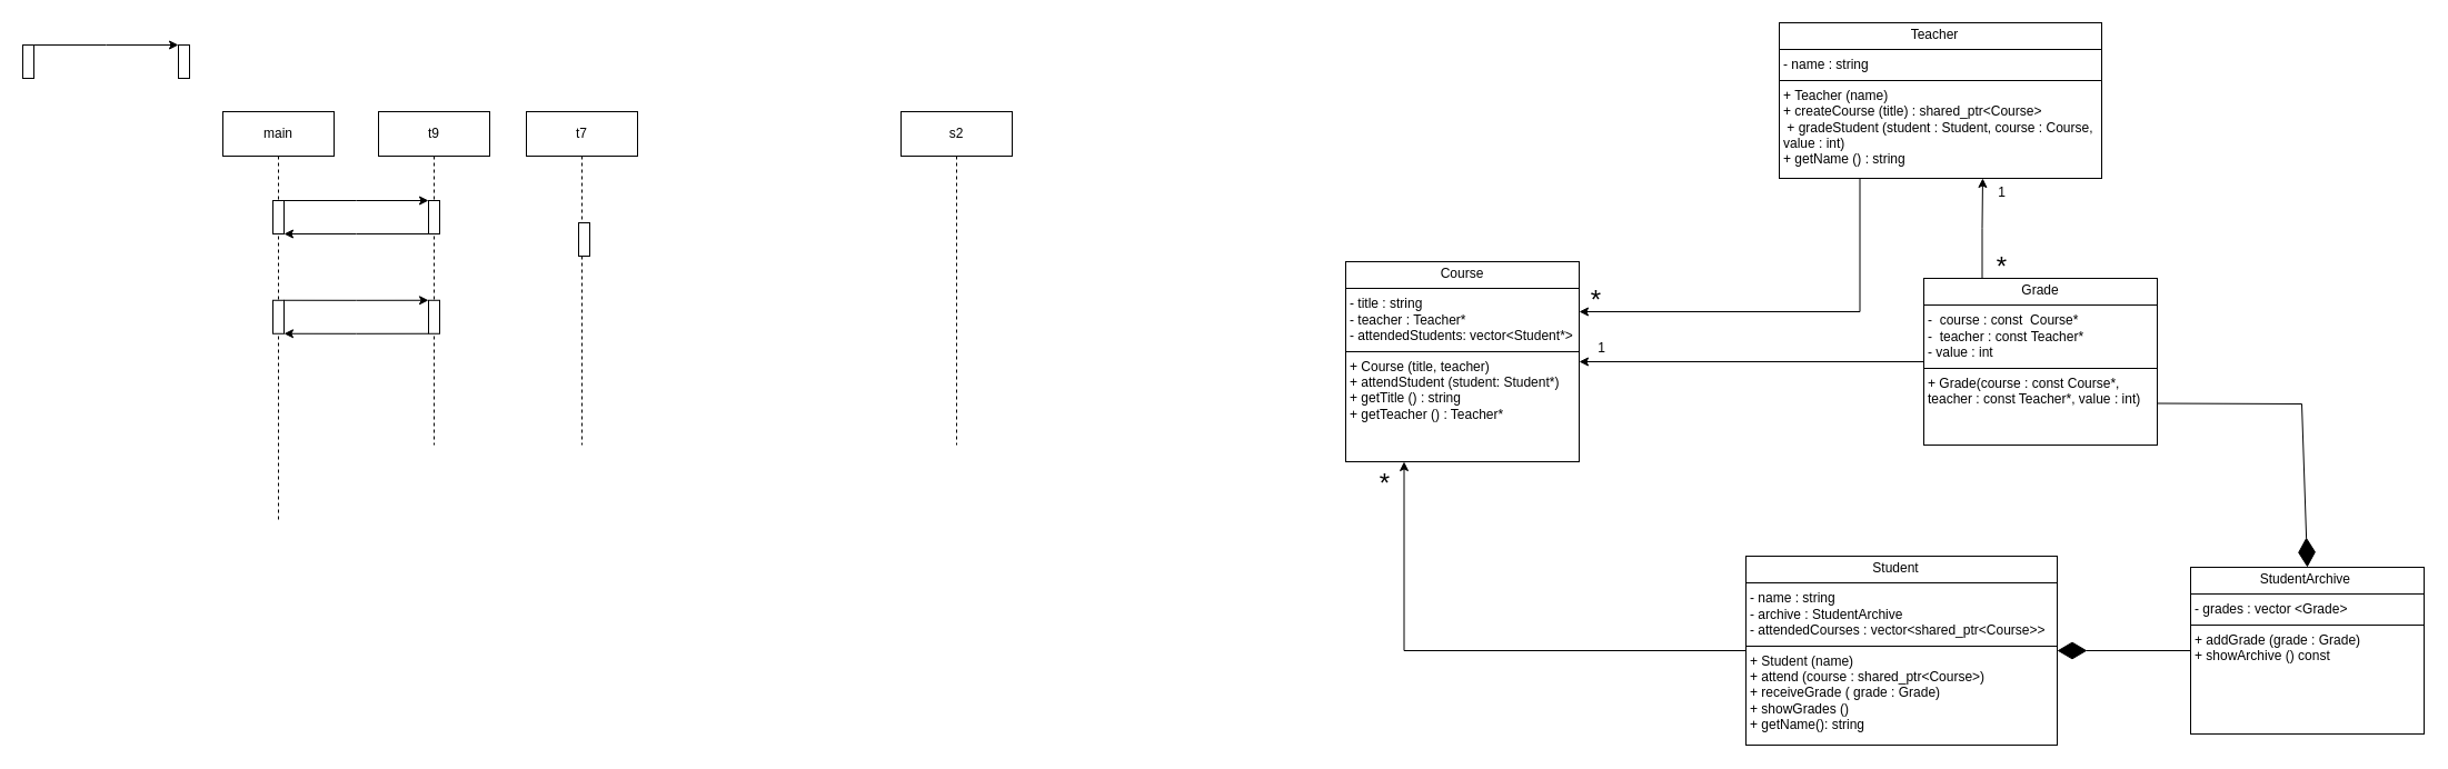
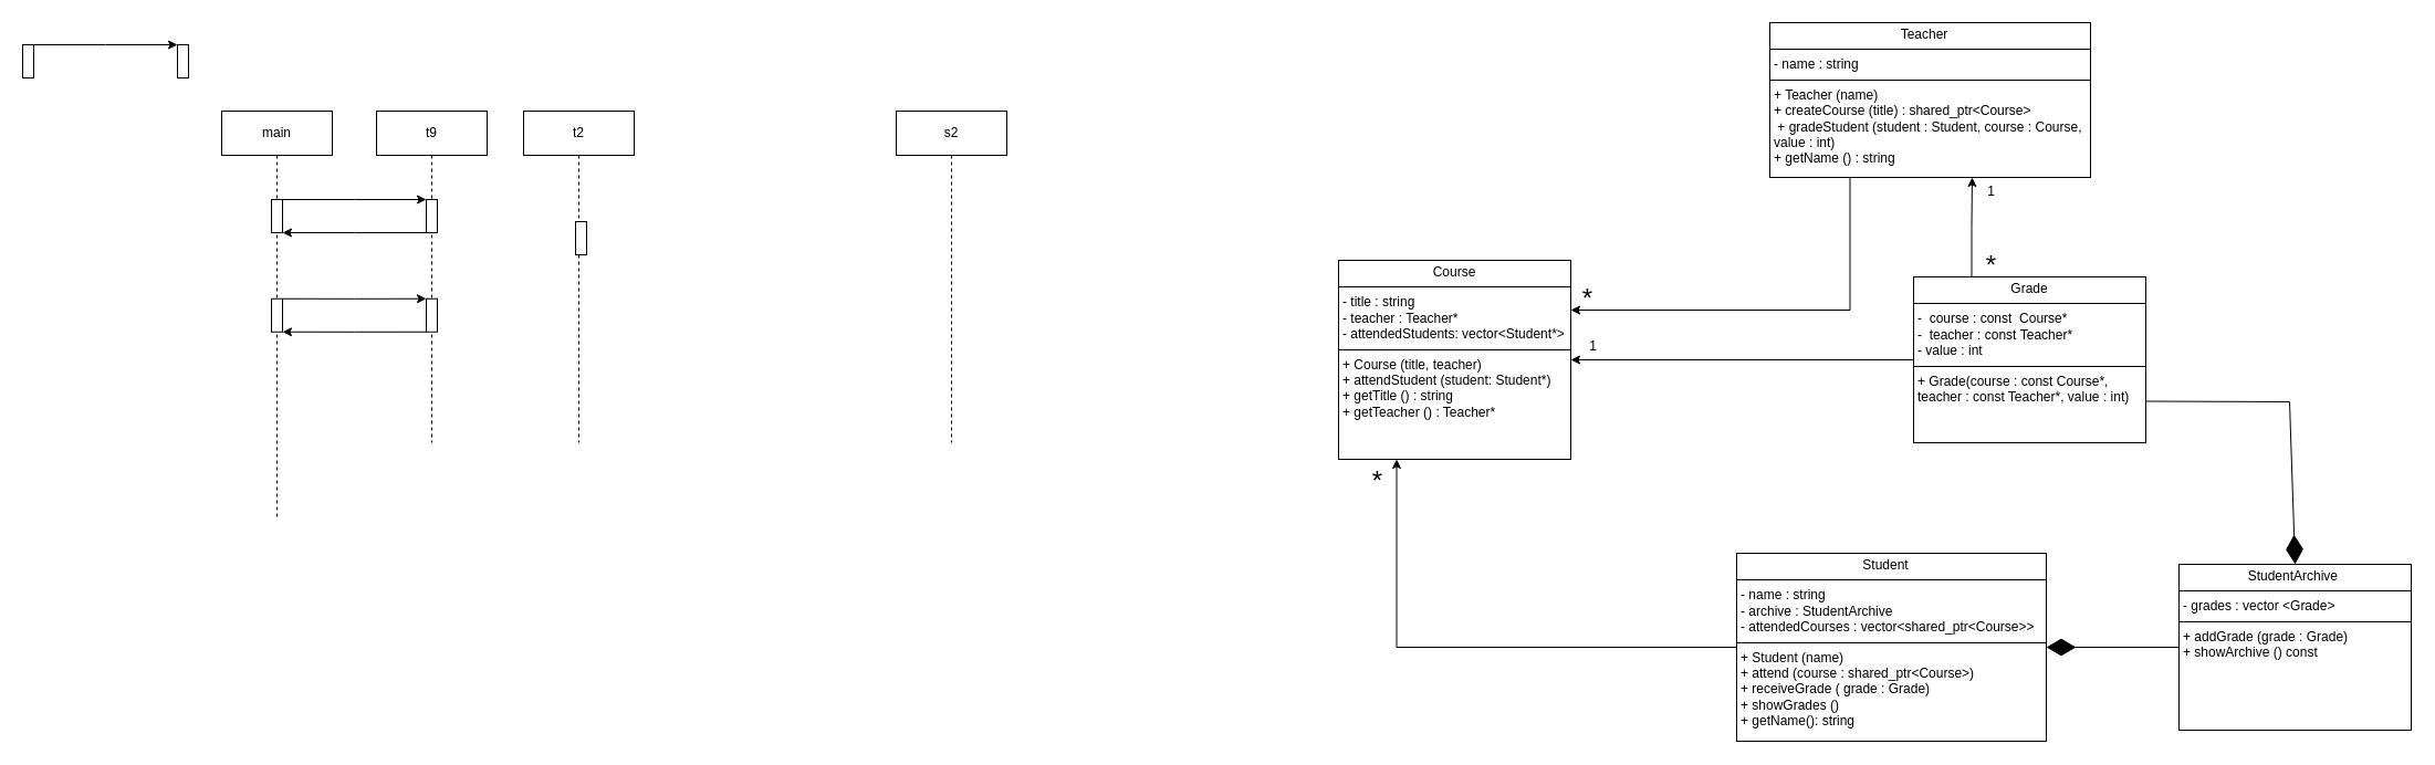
  <mxCell id="0" />
  <mxCell id="1" parent="0" />
  <mxCell id="2" value="&lt;p style=&quot;margin:0px;margin-top:4px;text-align:center;&quot;&gt;Course&lt;/p&gt;&lt;hr size=&quot;1&quot; style=&quot;border-style:solid;&quot;&gt;&lt;p style=&quot;margin:0px;margin-left:4px;&quot;&gt;- title : string&lt;/p&gt;&lt;p style=&quot;margin:0px;margin-left:4px;&quot;&gt;- teacher : Teacher*&lt;br&gt;- attendedStudents: vector&amp;lt;Student*&amp;gt;&lt;/p&gt;&lt;hr size=&quot;1&quot; style=&quot;border-style:solid;&quot;&gt;&lt;p style=&quot;margin:0px;margin-left:4px;&quot;&gt;+ Course (title, teacher)&lt;br&gt;+ attendStudent (student: Student*)&lt;/p&gt;&lt;p style=&quot;margin:0px;margin-left:4px;&quot;&gt;+ getTitle () : string&lt;/p&gt;&lt;p style=&quot;margin:0px;margin-left:4px;&quot;&gt;+ getTeacher () : Teacher*&amp;nbsp;&lt;/p&gt;" style="verticalAlign=top;align=left;overflow=fill;html=1;whiteSpace=wrap;" vertex="1" parent="1"><mxGeometry x="1210" y="235" width="210" height="180" as="geometry" /></mxCell>
  <mxCell id="3" style="edgeStyle=orthogonalEdgeStyle;rounded=0;orthogonalLoop=1;jettySize=auto;html=1;exitX=0;exitY=0.5;exitDx=0;exitDy=0;entryX=1;entryY=0.5;entryDx=0;entryDy=0;" edge="1" parent="1" source="4" target="2"><mxGeometry relative="1" as="geometry" /></mxCell>
  <mxCell id="4" value="&lt;p style=&quot;margin:0px;margin-top:4px;text-align:center;&quot;&gt;Grade&lt;/p&gt;&lt;hr size=&quot;1&quot; style=&quot;border-style:solid;&quot;&gt;&lt;p style=&quot;margin:0px;margin-left:4px;&quot;&gt;-&amp;nbsp; course :&amp;nbsp;&lt;span style=&quot;background-color: transparent; color: light-dark(rgb(0, 0, 0), rgb(255, 255, 255));&quot;&gt;const&amp;nbsp;&lt;/span&gt;&lt;span style=&quot;background-color: transparent; color: light-dark(rgb(0, 0, 0), rgb(255, 255, 255));&quot;&gt;&amp;nbsp;&lt;/span&gt;&lt;span style=&quot;background-color: transparent; color: light-dark(rgb(0, 0, 0), rgb(255, 255, 255));&quot;&gt;Course*&lt;/span&gt;&lt;/p&gt;&lt;p style=&quot;margin:0px;margin-left:4px;&quot;&gt;-&amp;nbsp; teacher :&amp;nbsp;&lt;span style=&quot;background-color: transparent; color: light-dark(rgb(0, 0, 0), rgb(255, 255, 255));&quot;&gt;const&amp;nbsp;&lt;/span&gt;&lt;span style=&quot;background-color: transparent; color: light-dark(rgb(0, 0, 0), rgb(255, 255, 255));&quot;&gt;Teacher*&lt;/span&gt;&lt;/p&gt;&lt;p style=&quot;margin:0px;margin-left:4px;&quot;&gt;- value : int&lt;/p&gt;&lt;hr size=&quot;1&quot; style=&quot;border-style:solid;&quot;&gt;&lt;p style=&quot;margin:0px;margin-left:4px;&quot;&gt;+ Grade(course : const Course*, teacher : const Teacher*, value : int)&lt;/p&gt;" style="verticalAlign=top;align=left;overflow=fill;html=1;whiteSpace=wrap;" vertex="1" parent="1"><mxGeometry x="1730" y="250" width="210" height="150" as="geometry" /></mxCell>
  <mxCell id="5" style="edgeStyle=orthogonalEdgeStyle;rounded=0;orthogonalLoop=1;jettySize=auto;html=1;exitX=0;exitY=0.5;exitDx=0;exitDy=0;entryX=0.25;entryY=1;entryDx=0;entryDy=0;" edge="1" parent="1" source="6" target="2"><mxGeometry relative="1" as="geometry" /></mxCell>
  <mxCell id="6" value="&lt;p style=&quot;margin:0px;margin-top:4px;text-align:center;&quot;&gt;&amp;nbsp;Student&amp;nbsp; &amp;nbsp;&amp;nbsp;&lt;/p&gt;&lt;hr size=&quot;1&quot; style=&quot;border-style:solid;&quot;&gt;&lt;p style=&quot;margin:0px;margin-left:4px;&quot;&gt;- name : string&amp;nbsp;&lt;/p&gt;&lt;p style=&quot;margin:0px;margin-left:4px;&quot;&gt;-&amp;nbsp;&lt;span style=&quot;background-color: transparent;&quot;&gt;archive : StudentArchive&lt;/span&gt;&lt;/p&gt;&lt;p style=&quot;margin:0px;margin-left:4px;&quot;&gt;- attendedCourses : vector&amp;lt;shared_ptr&amp;lt;Course&amp;gt;&amp;gt;&lt;/p&gt;&lt;hr size=&quot;1&quot; style=&quot;border-style:solid;&quot;&gt;&lt;p style=&quot;margin:0px;margin-left:4px;&quot;&gt;+ Student (name)&amp;nbsp;&lt;br&gt;+ attend (course : shared_ptr&amp;lt;Course&amp;gt;)&lt;/p&gt;&lt;p style=&quot;margin:0px;margin-left:4px;&quot;&gt;+ receiveGrade ( grade : Grade)&lt;/p&gt;&lt;p style=&quot;margin:0px;margin-left:4px;&quot;&gt;+ showGrades ()&amp;nbsp;&lt;/p&gt;&lt;p style=&quot;margin:0px;margin-left:4px;&quot;&gt;+ getName(): string&amp;nbsp;&lt;/p&gt;" style="verticalAlign=top;align=left;overflow=fill;html=1;whiteSpace=wrap;" vertex="1" parent="1"><mxGeometry x="1570" y="500" width="280" height="170" as="geometry" /></mxCell>
  <mxCell id="7" style="edgeStyle=orthogonalEdgeStyle;rounded=0;orthogonalLoop=1;jettySize=auto;html=1;exitX=0.25;exitY=1;exitDx=0;exitDy=0;entryX=1;entryY=0.25;entryDx=0;entryDy=0;" edge="1" parent="1" source="8" target="2"><mxGeometry relative="1" as="geometry" /></mxCell>
  <mxCell id="8" value="&lt;p style=&quot;margin:0px;margin-top:4px;text-align:center;&quot;&gt;&amp;nbsp;Teacher&amp;nbsp; &amp;nbsp;&amp;nbsp;&lt;/p&gt;&lt;hr size=&quot;1&quot; style=&quot;border-style:solid;&quot;&gt;&lt;p style=&quot;margin:0px;margin-left:4px;&quot;&gt;- name : string&amp;nbsp;&lt;/p&gt;&lt;hr size=&quot;1&quot; style=&quot;border-style:solid;&quot;&gt;&lt;p style=&quot;margin:0px;margin-left:4px;&quot;&gt;+ Teacher (name)&amp;nbsp;&lt;br&gt;+ createCourse (title) : shared_ptr&amp;lt;Course&amp;gt;&lt;/p&gt;&lt;p style=&quot;margin:0px;margin-left:4px;&quot;&gt;&amp;nbsp;+ gradeStudent (student : Student, course : Course, value : int)&lt;/p&gt;&lt;p style=&quot;margin:0px;margin-left:4px;&quot;&gt;+ getName () : string&lt;/p&gt;" style="verticalAlign=top;align=left;overflow=fill;html=1;whiteSpace=wrap;" vertex="1" parent="1"><mxGeometry x="1600" y="20" width="290" height="140" as="geometry" /></mxCell>
  <mxCell id="9" value="&lt;p style=&quot;margin:0px;margin-top:4px;text-align:center;&quot;&gt;StudentArchive&amp;nbsp;&lt;/p&gt;&lt;hr size=&quot;1&quot; style=&quot;border-style:solid;&quot;&gt;&lt;p style=&quot;margin:0px;margin-left:4px;&quot;&gt;- grades : vector &amp;lt;Grade&amp;gt;&lt;/p&gt;&lt;hr size=&quot;1&quot; style=&quot;border-style:solid;&quot;&gt;&lt;p style=&quot;margin:0px;margin-left:4px;&quot;&gt;+ addGrade (grade : Grade)&amp;nbsp;&lt;/p&gt;&lt;p style=&quot;margin:0px;margin-left:4px;&quot;&gt;+ showArchive () const&amp;nbsp;&lt;/p&gt;" style="verticalAlign=top;align=left;overflow=fill;html=1;whiteSpace=wrap;" vertex="1" parent="1"><mxGeometry x="1970" y="510" width="210" height="150" as="geometry" /></mxCell>
  <mxCell id="10" value="" style="endArrow=diamondThin;endFill=1;endSize=24;html=1;rounded=0;entryX=1;entryY=0.5;entryDx=0;entryDy=0;exitX=0;exitY=0.5;exitDx=0;exitDy=0;" edge="1" parent="1" source="9" target="6"><mxGeometry width="160" relative="1" as="geometry"><mxPoint x="1900" y="560" as="sourcePoint" /><mxPoint x="1930" y="410" as="targetPoint" /><Array as="points" /></mxGeometry></mxCell>
  <mxCell id="11" style="edgeStyle=orthogonalEdgeStyle;rounded=0;orthogonalLoop=1;jettySize=auto;html=1;exitX=0.25;exitY=0;exitDx=0;exitDy=0;entryX=0.631;entryY=1;entryDx=0;entryDy=0;entryPerimeter=0;" edge="1" parent="1" source="4" target="8"><mxGeometry relative="1" as="geometry" /></mxCell>
  <mxCell id="12" value="" style="endArrow=diamondThin;endFill=1;endSize=24;html=1;rounded=0;entryX=0.5;entryY=0;entryDx=0;entryDy=0;exitX=1;exitY=0.75;exitDx=0;exitDy=0;" edge="1" parent="1" source="4" target="9"><mxGeometry width="160" relative="1" as="geometry"><mxPoint x="1970" y="330" as="sourcePoint" /><mxPoint x="2200" y="410" as="targetPoint" /><Array as="points"><mxPoint x="2070" y="363" /></Array></mxGeometry></mxCell>
  <mxCell id="13" value="main" style="shape=umlLifeline;perimeter=lifelinePerimeter;whiteSpace=wrap;html=1;container=1;dropTarget=0;collapsible=0;recursiveResize=0;outlineConnect=0;portConstraint=eastwest;newEdgeStyle={&quot;curved&quot;:0,&quot;rounded&quot;:0};" vertex="1" parent="1"><mxGeometry x="200" y="100" width="100" height="370" as="geometry" /></mxCell>
  <mxCell id="14" value="t9" style="shape=umlLifeline;perimeter=lifelinePerimeter;whiteSpace=wrap;html=1;container=1;dropTarget=0;collapsible=0;recursiveResize=0;outlineConnect=0;portConstraint=eastwest;newEdgeStyle={&quot;curved&quot;:0,&quot;rounded&quot;:0};" vertex="1" parent="1"><mxGeometry x="340" y="100" width="100" height="300" as="geometry" /></mxCell>
- <mxCell id="15" value="t7" style="shape=umlLifeline;perimeter=lifelinePerimeter;whiteSpace=wrap;html=1;container=1;dropTarget=0;collapsible=0;recursiveResize=0;outlineConnect=0;portConstraint=eastwest;newEdgeStyle={&quot;curved&quot;:0,&quot;rounded&quot;:0};" vertex="1" parent="1"><mxGeometry x="473" y="100" width="100" height="300" as="geometry" /></mxCell>
+ <mxCell id="15" value="t2" style="shape=umlLifeline;perimeter=lifelinePerimeter;whiteSpace=wrap;html=1;container=1;dropTarget=0;collapsible=0;recursiveResize=0;outlineConnect=0;portConstraint=eastwest;newEdgeStyle={&quot;curved&quot;:0,&quot;rounded&quot;:0};" vertex="1" parent="1"><mxGeometry x="473" y="100" width="100" height="300" as="geometry" /></mxCell>
  <mxCell id="16" value="s2" style="shape=umlLifeline;perimeter=lifelinePerimeter;whiteSpace=wrap;html=1;container=1;dropTarget=0;collapsible=0;recursiveResize=0;outlineConnect=0;portConstraint=eastwest;newEdgeStyle={&quot;curved&quot;:0,&quot;rounded&quot;:0};size=40;" vertex="1" parent="1"><mxGeometry x="810" y="100" width="100" height="300" as="geometry" /></mxCell>
  <mxCell id="17" style="edgeStyle=orthogonalEdgeStyle;rounded=0;orthogonalLoop=1;jettySize=auto;html=1;exitX=1;exitY=0;exitDx=0;exitDy=0;entryX=0;entryY=0;entryDx=0;entryDy=0;" edge="1" parent="1" source="18" target="20"><mxGeometry relative="1" as="geometry"><Array as="points"><mxPoint x="320" y="180" /><mxPoint x="320" y="180" /></Array></mxGeometry></mxCell>
  <mxCell id="18" value="" style="html=1;whiteSpace=wrap;" vertex="1" parent="1"><mxGeometry x="245" y="180" width="10" height="30" as="geometry" /></mxCell>
  <mxCell id="19" style="edgeStyle=orthogonalEdgeStyle;rounded=0;orthogonalLoop=1;jettySize=auto;html=1;exitX=0;exitY=1;exitDx=0;exitDy=0;entryX=1;entryY=1;entryDx=0;entryDy=0;" edge="1" parent="1" source="20" target="18"><mxGeometry relative="1" as="geometry"><Array as="points"><mxPoint x="320" y="210" /><mxPoint x="320" y="210" /></Array></mxGeometry></mxCell>
  <mxCell id="20" value="" style="html=1;whiteSpace=wrap;" vertex="1" parent="1"><mxGeometry x="385" y="180" width="10" height="30" as="geometry" /></mxCell>
  <mxCell id="21" value="" style="html=1;whiteSpace=wrap;" vertex="1" parent="1"><mxGeometry x="520" y="200" width="10" height="30" as="geometry" /></mxCell>
  <mxCell id="22" style="edgeStyle=orthogonalEdgeStyle;rounded=0;orthogonalLoop=1;jettySize=auto;html=1;exitX=1;exitY=0;exitDx=0;exitDy=0;entryX=0;entryY=0;entryDx=0;entryDy=0;" edge="1" parent="1" source="23" target="24"><mxGeometry relative="1" as="geometry"><Array as="points"><mxPoint x="95" y="40" /><mxPoint x="95" y="40" /></Array></mxGeometry></mxCell>
  <mxCell id="23" value="" style="html=1;whiteSpace=wrap;" vertex="1" parent="1"><mxGeometry x="20" y="40" width="10" height="30" as="geometry" /></mxCell>
  <mxCell id="24" value="" style="html=1;whiteSpace=wrap;" vertex="1" parent="1"><mxGeometry x="160" y="40" width="10" height="30" as="geometry" /></mxCell>
  <mxCell id="25" style="edgeStyle=orthogonalEdgeStyle;rounded=0;orthogonalLoop=1;jettySize=auto;html=1;exitX=1;exitY=0;exitDx=0;exitDy=0;entryX=0;entryY=0;entryDx=0;entryDy=0;" edge="1" parent="1" source="26" target="28"><mxGeometry relative="1" as="geometry"><Array as="points"><mxPoint x="320" y="269.76" /><mxPoint x="320" y="269.76" /></Array></mxGeometry></mxCell>
  <mxCell id="26" value="" style="html=1;whiteSpace=wrap;" vertex="1" parent="1"><mxGeometry x="245" y="269.76" width="10" height="30" as="geometry" /></mxCell>
  <mxCell id="27" style="edgeStyle=orthogonalEdgeStyle;rounded=0;orthogonalLoop=1;jettySize=auto;html=1;exitX=0;exitY=1;exitDx=0;exitDy=0;entryX=1;entryY=1;entryDx=0;entryDy=0;" edge="1" parent="1" source="28" target="26"><mxGeometry relative="1" as="geometry"><Array as="points"><mxPoint x="320" y="299.76" /><mxPoint x="320" y="299.76" /></Array></mxGeometry></mxCell>
  <mxCell id="28" value="" style="html=1;whiteSpace=wrap;" vertex="1" parent="1"><mxGeometry x="385" y="269.76" width="10" height="30" as="geometry" /></mxCell>
  <mxCell id="29" value="&lt;font style=&quot;font-size: 24px;&quot;&gt;*&lt;/font&gt;" style="text;html=1;align=center;verticalAlign=middle;resizable=0;points=[];autosize=1;strokeColor=none;fillColor=none;" vertex="1" parent="1"><mxGeometry x="1420" y="250" width="30" height="40" as="geometry" /></mxCell>
  <mxCell id="30" value="1" style="text;html=1;align=center;verticalAlign=middle;resizable=0;points=[];autosize=1;strokeColor=none;fillColor=none;" vertex="1" parent="1"><mxGeometry x="1785" y="158" width="30" height="30" as="geometry" /></mxCell>
  <mxCell id="31" value="1" style="text;html=1;align=center;verticalAlign=middle;resizable=0;points=[];autosize=1;strokeColor=none;fillColor=none;" vertex="1" parent="1"><mxGeometry x="1425" y="298" width="30" height="30" as="geometry" /></mxCell>
  <mxCell id="32" value="&lt;font style=&quot;font-size: 24px;&quot;&gt;*&lt;/font&gt;" style="text;html=1;align=center;verticalAlign=middle;resizable=0;points=[];autosize=1;strokeColor=none;fillColor=none;" vertex="1" parent="1"><mxGeometry x="1230" y="415" width="30" height="40" as="geometry" /></mxCell>
  <mxCell id="33" value="&lt;font style=&quot;font-size: 24px;&quot;&gt;*&lt;/font&gt;" style="text;html=1;align=center;verticalAlign=middle;resizable=0;points=[];autosize=1;strokeColor=none;fillColor=none;" vertex="1" parent="1"><mxGeometry x="1785" y="220" width="30" height="40" as="geometry" /></mxCell>
